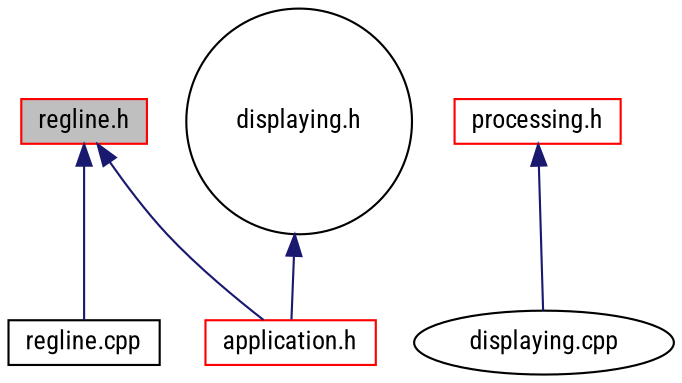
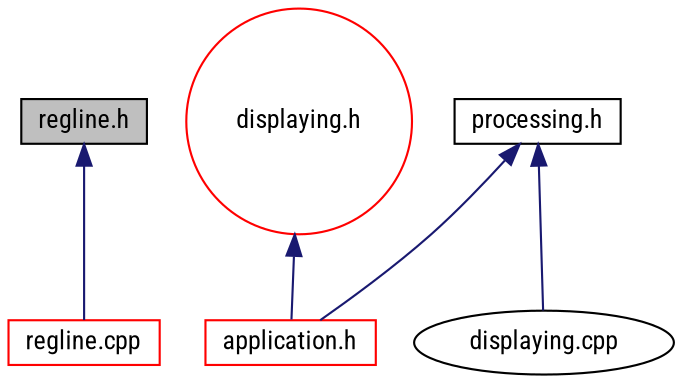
  digraph {
    fontname="Roboto Condensed"
    node [color=black fillcolor=white fontname="Roboto Condensed" fontsize=12 shape=box style=filled]
    edge [color=midnightblue dir=back fontname="Roboto Condensed" fontsize=12 labelfontname=Helvetica labelfontsize=12 style=solid]
-   n1 [color=red fillcolor=grey75 fontcolor=black height=0.2 label="regline.h" width=0.4]
-   n2 [height=0.2 label="regline.cpp" width=0.4]
-   n3 [color=red height=0.2 label="processing.h" width=0.4]
+   n1 [fillcolor=grey75 fontcolor=black height=0.2 label="regline.h" width=0.4]
+   n2 [color=red height=0.2 label="regline.cpp" width=0.4]
+   n3 [height=0.2 label="processing.h" width=0.4]
    n4 [color=red height=0.2 label="application.h" width=0.4]
    n5 [height=0.2 label="displaying.cpp" shape=ellipse width=0.4]
-   n6 [height=0.2 label="displaying.h" shape=circle width=0.4]
+   n6 [color=red height=0.2 label="displaying.h" shape=circle width=0.4]
    n1 -> n2
-   n1 -> n4
+   n3 -> n4
    n3 -> n5
    n6 -> n4
  }
